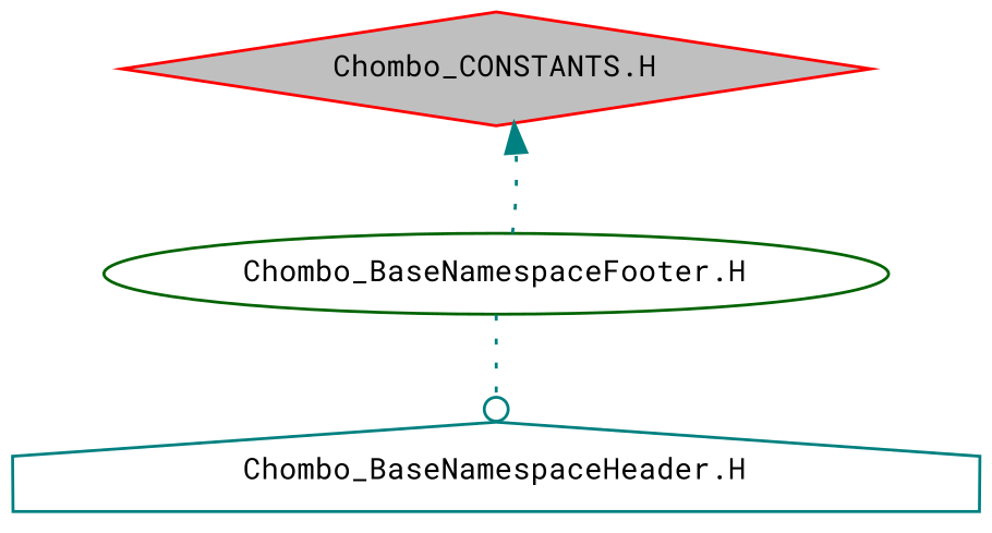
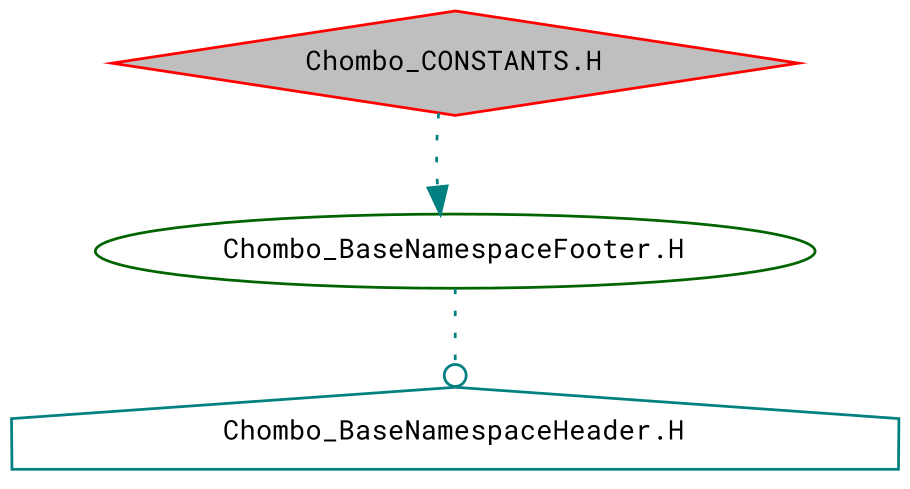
  digraph {
    fontname="Roboto Mono"
    node [fillcolor=white fontname="Roboto Mono" fontsize=10 style=filled]
    edge [color=teal fontname="Roboto Mono" fontsize=10 labelfontname=Helvetica labelfontsize=10 style=dotted]
    n1 [color=red fillcolor=grey75 fontcolor=black height=0.2 label="Chombo_CONSTANTS.H" shape=diamond width=0.4]
    n2 [color=darkgreen height=0.2 label="Chombo_BaseNamespaceFooter.H" shape=ellipse width=0.4]
    n3 [color=teal height=0.2 label="Chombo_BaseNamespaceHeader.H" shape=house width=0.4]
-   n2 -> n1 [arrowhead=normal]
+   n1 -> n2 [arrowhead=normal]
    n2 -> n3 [arrowhead=odot]
  }
